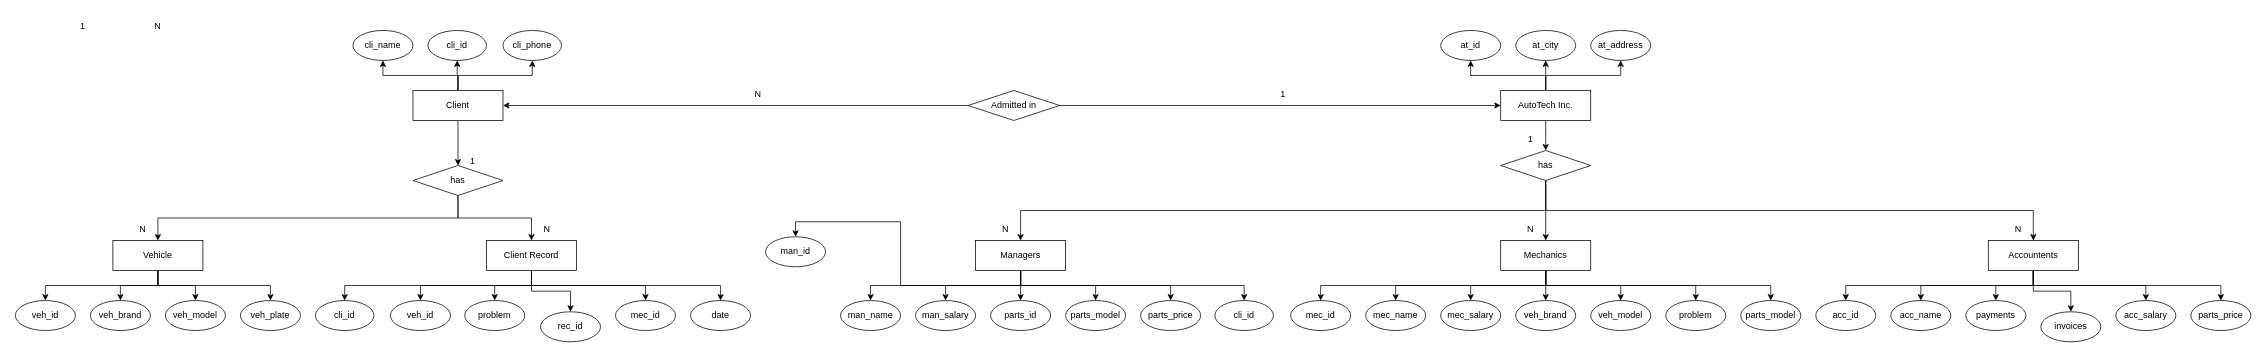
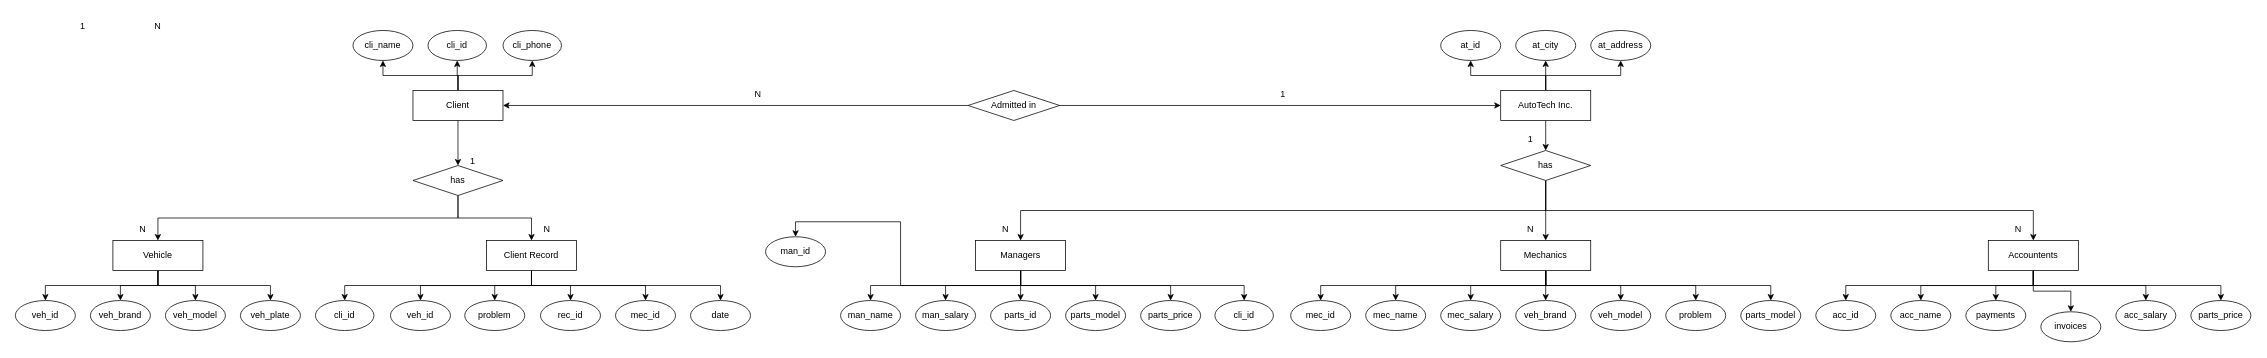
  <mxCell id="0" />
  <mxCell id="1" parent="0" />
  <mxCell id="2" style="edgeStyle=orthogonalEdgeStyle;rounded=0;orthogonalLoop=1;jettySize=auto;html=1;exitX=0;exitY=0.5;exitDx=0;exitDy=0;" edge="1" parent="1" source="4" target="9"><mxGeometry relative="1" as="geometry" /></mxCell>
  <mxCell id="3" style="edgeStyle=orthogonalEdgeStyle;rounded=0;orthogonalLoop=1;jettySize=auto;html=1;exitX=1;exitY=0.5;exitDx=0;exitDy=0;entryX=0;entryY=0.5;entryDx=0;entryDy=0;" edge="1" parent="1" source="4" target="14"><mxGeometry relative="1" as="geometry" /></mxCell>
  <mxCell id="4" value="Admitted in" style="rhombus;whiteSpace=wrap;html=1;" vertex="1" parent="1"><mxGeometry x="1290" y="120" width="122" height="40" as="geometry" /></mxCell>
  <mxCell id="5" style="edgeStyle=orthogonalEdgeStyle;rounded=0;orthogonalLoop=1;jettySize=auto;html=1;exitX=0.5;exitY=1;exitDx=0;exitDy=0;entryX=0.5;entryY=0;entryDx=0;entryDy=0;" edge="1" parent="1" source="9" target="20"><mxGeometry relative="1" as="geometry" /></mxCell>
  <mxCell id="6" style="edgeStyle=orthogonalEdgeStyle;rounded=0;orthogonalLoop=1;jettySize=auto;html=1;exitX=0.5;exitY=0;exitDx=0;exitDy=0;entryX=0.5;entryY=1;entryDx=0;entryDy=0;" edge="1" parent="1" source="9" target="16"><mxGeometry relative="1" as="geometry" /></mxCell>
  <mxCell id="7" style="edgeStyle=orthogonalEdgeStyle;rounded=0;orthogonalLoop=1;jettySize=auto;html=1;exitX=0.5;exitY=0;exitDx=0;exitDy=0;entryX=0.5;entryY=1;entryDx=0;entryDy=0;" edge="1" parent="1" source="9" target="15"><mxGeometry relative="1" as="geometry" /></mxCell>
  <mxCell id="8" style="edgeStyle=orthogonalEdgeStyle;rounded=0;orthogonalLoop=1;jettySize=auto;html=1;exitX=0.5;exitY=0;exitDx=0;exitDy=0;entryX=0.5;entryY=1;entryDx=0;entryDy=0;" edge="1" parent="1" source="9" target="75"><mxGeometry relative="1" as="geometry" /></mxCell>
  <mxCell id="9" value="Client" style="rounded=0;whiteSpace=wrap;html=1;" vertex="1" parent="1"><mxGeometry x="550" y="120" width="120" height="40" as="geometry" /></mxCell>
  <mxCell id="10" style="edgeStyle=orthogonalEdgeStyle;rounded=0;orthogonalLoop=1;jettySize=auto;html=1;exitX=0.5;exitY=0;exitDx=0;exitDy=0;entryX=0.5;entryY=1;entryDx=0;entryDy=0;" edge="1" parent="1" source="14" target="34"><mxGeometry relative="1" as="geometry" /></mxCell>
  <mxCell id="11" style="edgeStyle=orthogonalEdgeStyle;rounded=0;orthogonalLoop=1;jettySize=auto;html=1;exitX=0.5;exitY=0;exitDx=0;exitDy=0;entryX=0.5;entryY=1;entryDx=0;entryDy=0;" edge="1" parent="1" source="14" target="35"><mxGeometry relative="1" as="geometry" /></mxCell>
  <mxCell id="12" style="edgeStyle=orthogonalEdgeStyle;rounded=0;orthogonalLoop=1;jettySize=auto;html=1;exitX=0.5;exitY=0;exitDx=0;exitDy=0;entryX=0.5;entryY=1;entryDx=0;entryDy=0;" edge="1" parent="1" source="14" target="36"><mxGeometry relative="1" as="geometry" /></mxCell>
  <mxCell id="13" style="edgeStyle=orthogonalEdgeStyle;rounded=0;orthogonalLoop=1;jettySize=auto;html=1;exitX=0.5;exitY=1;exitDx=0;exitDy=0;entryX=0.5;entryY=0;entryDx=0;entryDy=0;" edge="1" parent="1" source="14" target="33"><mxGeometry relative="1" as="geometry" /></mxCell>
  <mxCell id="14" value="AutoTech Inc." style="rounded=0;whiteSpace=wrap;html=1;" vertex="1" parent="1"><mxGeometry x="2000" y="120" width="120" height="40" as="geometry" /></mxCell>
  <mxCell id="15" value="cli_name" style="ellipse;whiteSpace=wrap;html=1;" vertex="1" parent="1"><mxGeometry x="470" y="40" width="80" height="40" as="geometry" /></mxCell>
  <mxCell id="16" value="cli_id" style="ellipse;whiteSpace=wrap;html=1;" vertex="1" parent="1"><mxGeometry x="570" y="40" width="78" height="40" as="geometry" /></mxCell>
  <mxCell id="17" value="veh_id" style="ellipse;whiteSpace=wrap;html=1;" vertex="1" parent="1"><mxGeometry x="520" y="400" width="80" height="40" as="geometry" /></mxCell>
  <mxCell id="18" style="edgeStyle=orthogonalEdgeStyle;rounded=0;orthogonalLoop=1;jettySize=auto;html=1;exitX=0.5;exitY=1;exitDx=0;exitDy=0;entryX=0.5;entryY=0;entryDx=0;entryDy=0;" edge="1" parent="1" source="20" target="27"><mxGeometry relative="1" as="geometry" /></mxCell>
  <mxCell id="19" style="edgeStyle=orthogonalEdgeStyle;rounded=0;orthogonalLoop=1;jettySize=auto;html=1;exitX=0.5;exitY=1;exitDx=0;exitDy=0;entryX=0.5;entryY=0;entryDx=0;entryDy=0;" edge="1" parent="1" source="20" target="80"><mxGeometry relative="1" as="geometry" /></mxCell>
  <mxCell id="20" value="has" style="rhombus;whiteSpace=wrap;html=1;" vertex="1" parent="1"><mxGeometry x="550" y="220" width="120" height="40" as="geometry" /></mxCell>
  <mxCell id="21" style="edgeStyle=orthogonalEdgeStyle;rounded=0;orthogonalLoop=1;jettySize=auto;html=1;exitX=0.5;exitY=1;exitDx=0;exitDy=0;entryX=0.5;entryY=0;entryDx=0;entryDy=0;" edge="1" parent="1" source="27" target="17"><mxGeometry relative="1" as="geometry" /></mxCell>
  <mxCell id="22" style="edgeStyle=orthogonalEdgeStyle;rounded=0;orthogonalLoop=1;jettySize=auto;html=1;exitX=0.5;exitY=1;exitDx=0;exitDy=0;entryX=0.5;entryY=0;entryDx=0;entryDy=0;" edge="1" parent="1" source="27" target="28"><mxGeometry relative="1" as="geometry" /></mxCell>
  <mxCell id="23" style="edgeStyle=orthogonalEdgeStyle;rounded=0;orthogonalLoop=1;jettySize=auto;html=1;exitX=0.5;exitY=1;exitDx=0;exitDy=0;entryX=0.5;entryY=0;entryDx=0;entryDy=0;" edge="1" parent="1" source="27" target="29"><mxGeometry relative="1" as="geometry" /></mxCell>
  <mxCell id="24" style="edgeStyle=orthogonalEdgeStyle;rounded=0;orthogonalLoop=1;jettySize=auto;html=1;exitX=0.5;exitY=1;exitDx=0;exitDy=0;entryX=0.5;entryY=0;entryDx=0;entryDy=0;" edge="1" parent="1" source="27" target="71"><mxGeometry relative="1" as="geometry" /></mxCell>
  <mxCell id="25" style="edgeStyle=orthogonalEdgeStyle;rounded=0;orthogonalLoop=1;jettySize=auto;html=1;exitX=0.5;exitY=1;exitDx=0;exitDy=0;entryX=0.5;entryY=0;entryDx=0;entryDy=0;" edge="1" parent="1" source="27" target="85"><mxGeometry relative="1" as="geometry" /></mxCell>
  <mxCell id="26" style="edgeStyle=orthogonalEdgeStyle;rounded=0;orthogonalLoop=1;jettySize=auto;html=1;exitX=0.5;exitY=1;exitDx=0;exitDy=0;" edge="1" parent="1" source="27" target="86"><mxGeometry relative="1" as="geometry" /></mxCell>
  <mxCell id="27" value="C&lt;span style=&quot;background-color: transparent; color: light-dark(rgb(0, 0, 0), rgb(255, 255, 255));&quot;&gt;lient Record&lt;/span&gt;" style="rounded=0;whiteSpace=wrap;html=1;" vertex="1" parent="1"><mxGeometry x="648" y="320" width="120" height="40" as="geometry" /></mxCell>
  <mxCell id="28" value="problem" style="ellipse;whiteSpace=wrap;html=1;" vertex="1" parent="1"><mxGeometry x="619" y="400" width="80" height="40" as="geometry" /></mxCell>
- <mxCell id="29" value="rec_id" style="ellipse;whiteSpace=wrap;html=1;" vertex="1" parent="1"><mxGeometry x="720" y="415" width="80" height="40" as="geometry" /></mxCell>
+ <mxCell id="29" value="rec_id" style="ellipse;whiteSpace=wrap;html=1;" vertex="1" parent="1"><mxGeometry x="720" y="400" width="80" height="40" as="geometry" /></mxCell>
  <mxCell id="30" style="edgeStyle=orthogonalEdgeStyle;rounded=0;orthogonalLoop=1;jettySize=auto;html=1;exitX=0.5;exitY=1;exitDx=0;exitDy=0;entryX=0.5;entryY=0;entryDx=0;entryDy=0;" edge="1" parent="1" source="33" target="52"><mxGeometry relative="1" as="geometry" /></mxCell>
  <mxCell id="31" style="edgeStyle=orthogonalEdgeStyle;rounded=0;orthogonalLoop=1;jettySize=auto;html=1;exitX=0.5;exitY=1;exitDx=0;exitDy=0;entryX=0.5;entryY=0;entryDx=0;entryDy=0;" edge="1" parent="1" source="33" target="44"><mxGeometry relative="1" as="geometry" /></mxCell>
  <mxCell id="32" style="edgeStyle=orthogonalEdgeStyle;rounded=0;orthogonalLoop=1;jettySize=auto;html=1;exitX=0.5;exitY=1;exitDx=0;exitDy=0;entryX=0.5;entryY=0;entryDx=0;entryDy=0;" edge="1" parent="1" source="33" target="59"><mxGeometry relative="1" as="geometry" /></mxCell>
  <mxCell id="33" value="has" style="rhombus;whiteSpace=wrap;html=1;" vertex="1" parent="1"><mxGeometry x="2000" y="200" width="120" height="40" as="geometry" /></mxCell>
  <mxCell id="34" value="at_id" style="ellipse;whiteSpace=wrap;html=1;" vertex="1" parent="1"><mxGeometry x="1920" y="40" width="80" height="40" as="geometry" /></mxCell>
  <mxCell id="35" value="at_city" style="ellipse;whiteSpace=wrap;html=1;" vertex="1" parent="1"><mxGeometry x="2020" y="40" width="80" height="40" as="geometry" /></mxCell>
  <mxCell id="36" value="at_address" style="ellipse;whiteSpace=wrap;html=1;" vertex="1" parent="1"><mxGeometry x="2120" y="40" width="80" height="40" as="geometry" /></mxCell>
  <mxCell id="37" style="edgeStyle=orthogonalEdgeStyle;rounded=0;orthogonalLoop=1;jettySize=auto;html=1;exitX=0.5;exitY=1;exitDx=0;exitDy=0;entryX=0.5;entryY=0;entryDx=0;entryDy=0;" edge="1" parent="1" source="44" target="69"><mxGeometry relative="1" as="geometry" /></mxCell>
  <mxCell id="38" style="edgeStyle=orthogonalEdgeStyle;rounded=0;orthogonalLoop=1;jettySize=auto;html=1;exitX=0.5;exitY=1;exitDx=0;exitDy=0;entryX=0.5;entryY=0;entryDx=0;entryDy=0;" edge="1" parent="1" source="44" target="68"><mxGeometry relative="1" as="geometry" /></mxCell>
  <mxCell id="39" style="edgeStyle=orthogonalEdgeStyle;rounded=0;orthogonalLoop=1;jettySize=auto;html=1;exitX=0.5;exitY=1;exitDx=0;exitDy=0;entryX=0.5;entryY=0;entryDx=0;entryDy=0;" edge="1" parent="1" source="44" target="65"><mxGeometry relative="1" as="geometry" /></mxCell>
  <mxCell id="40" style="edgeStyle=orthogonalEdgeStyle;rounded=0;orthogonalLoop=1;jettySize=auto;html=1;exitX=0.5;exitY=1;exitDx=0;exitDy=0;entryX=0.5;entryY=0;entryDx=0;entryDy=0;" edge="1" parent="1" source="44" target="60"><mxGeometry relative="1" as="geometry" /></mxCell>
  <mxCell id="41" style="edgeStyle=orthogonalEdgeStyle;rounded=0;orthogonalLoop=1;jettySize=auto;html=1;exitX=0.5;exitY=1;exitDx=0;exitDy=0;entryX=0.5;entryY=0;entryDx=0;entryDy=0;" edge="1" parent="1" source="44" target="89"><mxGeometry relative="1" as="geometry" /></mxCell>
  <mxCell id="42" style="edgeStyle=orthogonalEdgeStyle;rounded=0;orthogonalLoop=1;jettySize=auto;html=1;exitX=0.5;exitY=1;exitDx=0;exitDy=0;entryX=0.5;entryY=0;entryDx=0;entryDy=0;" edge="1" parent="1" source="44" target="90"><mxGeometry relative="1" as="geometry" /></mxCell>
  <mxCell id="43" style="edgeStyle=orthogonalEdgeStyle;rounded=0;orthogonalLoop=1;jettySize=auto;html=1;exitX=0.5;exitY=1;exitDx=0;exitDy=0;entryX=0.5;entryY=0;entryDx=0;entryDy=0;" edge="1" parent="1" source="44" target="72"><mxGeometry relative="1" as="geometry" /></mxCell>
  <mxCell id="44" value="Managers" style="rounded=0;whiteSpace=wrap;html=1;" vertex="1" parent="1"><mxGeometry x="1300" y="320" width="120" height="40" as="geometry" /></mxCell>
  <mxCell id="45" style="edgeStyle=orthogonalEdgeStyle;rounded=0;orthogonalLoop=1;jettySize=auto;html=1;exitX=0.5;exitY=1;exitDx=0;exitDy=0;entryX=0.5;entryY=0;entryDx=0;entryDy=0;" edge="1" parent="1" source="52" target="66"><mxGeometry relative="1" as="geometry" /></mxCell>
  <mxCell id="46" style="edgeStyle=orthogonalEdgeStyle;rounded=0;orthogonalLoop=1;jettySize=auto;html=1;exitX=0.5;exitY=1;exitDx=0;exitDy=0;entryX=0.5;entryY=0;entryDx=0;entryDy=0;" edge="1" parent="1" source="52" target="62"><mxGeometry relative="1" as="geometry" /></mxCell>
  <mxCell id="47" style="edgeStyle=orthogonalEdgeStyle;rounded=0;orthogonalLoop=1;jettySize=auto;html=1;exitX=0.5;exitY=1;exitDx=0;exitDy=0;entryX=0.5;entryY=0;entryDx=0;entryDy=0;" edge="1" parent="1" source="52" target="63"><mxGeometry relative="1" as="geometry" /></mxCell>
  <mxCell id="48" style="edgeStyle=orthogonalEdgeStyle;rounded=0;orthogonalLoop=1;jettySize=auto;html=1;exitX=0.5;exitY=1;exitDx=0;exitDy=0;entryX=0.5;entryY=0;entryDx=0;entryDy=0;" edge="1" parent="1" source="52" target="73"><mxGeometry relative="1" as="geometry" /></mxCell>
  <mxCell id="49" style="edgeStyle=orthogonalEdgeStyle;rounded=0;orthogonalLoop=1;jettySize=auto;html=1;exitX=0.5;exitY=1;exitDx=0;exitDy=0;entryX=0.5;entryY=0;entryDx=0;entryDy=0;" edge="1" parent="1" source="52" target="74"><mxGeometry relative="1" as="geometry" /></mxCell>
  <mxCell id="50" style="edgeStyle=orthogonalEdgeStyle;rounded=0;orthogonalLoop=1;jettySize=auto;html=1;exitX=0.5;exitY=1;exitDx=0;exitDy=0;entryX=0.5;entryY=0;entryDx=0;entryDy=0;" edge="1" parent="1" source="52" target="88"><mxGeometry relative="1" as="geometry" /></mxCell>
  <mxCell id="51" style="edgeStyle=orthogonalEdgeStyle;rounded=0;orthogonalLoop=1;jettySize=auto;html=1;exitX=0.5;exitY=1;exitDx=0;exitDy=0;entryX=0.5;entryY=0;entryDx=0;entryDy=0;" edge="1" parent="1" source="52" target="92"><mxGeometry relative="1" as="geometry" /></mxCell>
  <mxCell id="52" value="Mechanics" style="rounded=0;whiteSpace=wrap;html=1;" vertex="1" parent="1"><mxGeometry x="2000" y="320" width="120" height="40" as="geometry" /></mxCell>
  <mxCell id="53" style="edgeStyle=orthogonalEdgeStyle;rounded=0;orthogonalLoop=1;jettySize=auto;html=1;exitX=0.5;exitY=1;exitDx=0;exitDy=0;entryX=0.5;entryY=0;entryDx=0;entryDy=0;" edge="1" parent="1" source="59" target="67"><mxGeometry relative="1" as="geometry" /></mxCell>
  <mxCell id="54" style="edgeStyle=orthogonalEdgeStyle;rounded=0;orthogonalLoop=1;jettySize=auto;html=1;exitX=0.5;exitY=1;exitDx=0;exitDy=0;entryX=0.5;entryY=0;entryDx=0;entryDy=0;" edge="1" parent="1" source="59" target="61"><mxGeometry relative="1" as="geometry" /></mxCell>
  <mxCell id="55" style="edgeStyle=orthogonalEdgeStyle;rounded=0;orthogonalLoop=1;jettySize=auto;html=1;exitX=0.5;exitY=1;exitDx=0;exitDy=0;entryX=0.5;entryY=0;entryDx=0;entryDy=0;" edge="1" parent="1" source="59" target="91"><mxGeometry relative="1" as="geometry" /></mxCell>
  <mxCell id="56" style="edgeStyle=orthogonalEdgeStyle;rounded=0;orthogonalLoop=1;jettySize=auto;html=1;exitX=0.5;exitY=1;exitDx=0;exitDy=0;entryX=0.5;entryY=0;entryDx=0;entryDy=0;" edge="1" parent="1" source="59" target="64"><mxGeometry relative="1" as="geometry" /></mxCell>
  <mxCell id="57" style="edgeStyle=orthogonalEdgeStyle;rounded=0;orthogonalLoop=1;jettySize=auto;html=1;exitX=0.5;exitY=1;exitDx=0;exitDy=0;entryX=0.5;entryY=0;entryDx=0;entryDy=0;" edge="1" parent="1" source="59" target="87"><mxGeometry relative="1" as="geometry" /></mxCell>
  <mxCell id="58" style="edgeStyle=orthogonalEdgeStyle;rounded=0;orthogonalLoop=1;jettySize=auto;html=1;exitX=0.5;exitY=1;exitDx=0;exitDy=0;entryX=0.5;entryY=0;entryDx=0;entryDy=0;" edge="1" parent="1" source="59" target="70"><mxGeometry relative="1" as="geometry" /></mxCell>
  <mxCell id="59" value="Accountents" style="rounded=0;whiteSpace=wrap;html=1;" vertex="1" parent="1"><mxGeometry x="2650" y="320" width="120" height="40" as="geometry" /></mxCell>
  <mxCell id="60" value="parts_id" style="ellipse;whiteSpace=wrap;html=1;" vertex="1" parent="1"><mxGeometry x="1320" y="400" width="80" height="40" as="geometry" /></mxCell>
  <mxCell id="61" value="payments" style="ellipse;whiteSpace=wrap;html=1;" vertex="1" parent="1"><mxGeometry x="2620" y="400" width="80" height="40" as="geometry" /></mxCell>
  <mxCell id="62" value="mec_name" style="ellipse;whiteSpace=wrap;html=1;" vertex="1" parent="1"><mxGeometry x="1820" y="400" width="80" height="40" as="geometry" /></mxCell>
  <mxCell id="63" value="mec_salary" style="ellipse;whiteSpace=wrap;html=1;" vertex="1" parent="1"><mxGeometry x="1920" y="400" width="80" height="40" as="geometry" /></mxCell>
  <mxCell id="64" value="invoices" style="ellipse;whiteSpace=wrap;html=1;" vertex="1" parent="1"><mxGeometry x="2720" y="415" width="80" height="40" as="geometry" /></mxCell>
  <mxCell id="65" value="man_salary" style="ellipse;whiteSpace=wrap;html=1;" vertex="1" parent="1"><mxGeometry x="1220" y="400" width="80" height="40" as="geometry" /></mxCell>
  <mxCell id="66" value="mec_id" style="ellipse;whiteSpace=wrap;html=1;" vertex="1" parent="1"><mxGeometry x="1720" y="400" width="80" height="40" as="geometry" /></mxCell>
  <mxCell id="67" value="acc_name" style="ellipse;whiteSpace=wrap;html=1;" vertex="1" parent="1"><mxGeometry x="2520" y="400" width="80" height="40" as="geometry" /></mxCell>
  <mxCell id="68" value="man_name" style="ellipse;whiteSpace=wrap;html=1;" vertex="1" parent="1"><mxGeometry x="1120" y="400" width="80" height="40" as="geometry" /></mxCell>
  <mxCell id="69" value="man_id" style="ellipse;whiteSpace=wrap;html=1;" vertex="1" parent="1"><mxGeometry x="1020" y="315" width="80" height="40" as="geometry" /></mxCell>
  <mxCell id="70" value="acc_id" style="ellipse;whiteSpace=wrap;html=1;" vertex="1" parent="1"><mxGeometry x="2420" y="400" width="80" height="40" as="geometry" /></mxCell>
  <mxCell id="71" value="cli_id" style="ellipse;whiteSpace=wrap;html=1;" vertex="1" parent="1"><mxGeometry x="420" y="400" width="78" height="40" as="geometry" /></mxCell>
  <mxCell id="72" value="cli_id" style="ellipse;whiteSpace=wrap;html=1;" vertex="1" parent="1"><mxGeometry x="1619" y="400" width="78" height="40" as="geometry" /></mxCell>
  <mxCell id="73" value="veh_brand" style="ellipse;whiteSpace=wrap;html=1;" vertex="1" parent="1"><mxGeometry x="2020" y="400" width="80" height="40" as="geometry" /></mxCell>
  <mxCell id="74" value="problem" style="ellipse;whiteSpace=wrap;html=1;" vertex="1" parent="1"><mxGeometry x="2220" y="400" width="80" height="40" as="geometry" /></mxCell>
  <mxCell id="75" value="cli_phone" style="ellipse;whiteSpace=wrap;html=1;" vertex="1" parent="1"><mxGeometry x="670" y="40" width="78" height="40" as="geometry" /></mxCell>
  <mxCell id="76" style="edgeStyle=orthogonalEdgeStyle;rounded=0;orthogonalLoop=1;jettySize=auto;html=1;exitX=0.5;exitY=1;exitDx=0;exitDy=0;entryX=0.5;entryY=0;entryDx=0;entryDy=0;" edge="1" parent="1" source="80" target="81"><mxGeometry relative="1" as="geometry" /></mxCell>
  <mxCell id="77" style="edgeStyle=orthogonalEdgeStyle;rounded=0;orthogonalLoop=1;jettySize=auto;html=1;exitX=0.5;exitY=1;exitDx=0;exitDy=0;entryX=0.5;entryY=0;entryDx=0;entryDy=0;" edge="1" parent="1" source="80" target="82"><mxGeometry relative="1" as="geometry" /></mxCell>
  <mxCell id="78" style="edgeStyle=orthogonalEdgeStyle;rounded=0;orthogonalLoop=1;jettySize=auto;html=1;exitX=0.5;exitY=1;exitDx=0;exitDy=0;entryX=0.5;entryY=0;entryDx=0;entryDy=0;" edge="1" parent="1" source="80" target="83"><mxGeometry relative="1" as="geometry" /></mxCell>
  <mxCell id="79" style="edgeStyle=orthogonalEdgeStyle;rounded=0;orthogonalLoop=1;jettySize=auto;html=1;exitX=0.5;exitY=1;exitDx=0;exitDy=0;entryX=0.5;entryY=0;entryDx=0;entryDy=0;" edge="1" parent="1" source="80" target="84"><mxGeometry relative="1" as="geometry" /></mxCell>
  <mxCell id="80" value="&lt;div&gt;&lt;span style=&quot;background-color: transparent; color: light-dark(rgb(0, 0, 0), rgb(255, 255, 255));&quot;&gt;Vehicle&lt;/span&gt;&lt;/div&gt;" style="rounded=0;whiteSpace=wrap;html=1;" vertex="1" parent="1"><mxGeometry x="150" y="320" width="120" height="40" as="geometry" /></mxCell>
  <mxCell id="81" value="veh_id" style="ellipse;whiteSpace=wrap;html=1;" vertex="1" parent="1"><mxGeometry x="20" y="400" width="80" height="40" as="geometry" /></mxCell>
  <mxCell id="82" value="veh_brand" style="ellipse;whiteSpace=wrap;html=1;" vertex="1" parent="1"><mxGeometry x="120" y="400" width="80" height="40" as="geometry" /></mxCell>
  <mxCell id="83" value="veh_model" style="ellipse;whiteSpace=wrap;html=1;" vertex="1" parent="1"><mxGeometry x="220" y="400" width="80" height="40" as="geometry" /></mxCell>
  <mxCell id="84" value="veh_plate" style="ellipse;whiteSpace=wrap;html=1;" vertex="1" parent="1"><mxGeometry x="320" y="400" width="80" height="40" as="geometry" /></mxCell>
  <mxCell id="85" value="mec_id" style="ellipse;whiteSpace=wrap;html=1;" vertex="1" parent="1"><mxGeometry x="820" y="400" width="80" height="40" as="geometry" /></mxCell>
  <mxCell id="86" value="date" style="ellipse;whiteSpace=wrap;html=1;" vertex="1" parent="1"><mxGeometry x="920" y="400" width="80" height="40" as="geometry" /></mxCell>
  <mxCell id="87" value="acc_salary" style="ellipse;whiteSpace=wrap;html=1;" vertex="1" parent="1"><mxGeometry x="2820" y="400" width="80" height="40" as="geometry" /></mxCell>
  <mxCell id="88" value="parts_model" style="ellipse;whiteSpace=wrap;html=1;" vertex="1" parent="1"><mxGeometry x="2320" y="400" width="80" height="40" as="geometry" /></mxCell>
  <mxCell id="89" value="parts_model" style="ellipse;whiteSpace=wrap;html=1;" vertex="1" parent="1"><mxGeometry x="1420" y="400" width="80" height="40" as="geometry" /></mxCell>
  <mxCell id="90" value="parts_price" style="ellipse;whiteSpace=wrap;html=1;" vertex="1" parent="1"><mxGeometry x="1520" y="400" width="80" height="40" as="geometry" /></mxCell>
  <mxCell id="91" value="parts_price" style="ellipse;whiteSpace=wrap;html=1;" vertex="1" parent="1"><mxGeometry x="2920" y="400" width="80" height="40" as="geometry" /></mxCell>
  <mxCell id="92" value="veh_model" style="ellipse;whiteSpace=wrap;html=1;" vertex="1" parent="1"><mxGeometry x="2120" y="400" width="80" height="40" as="geometry" /></mxCell>
  <mxCell id="93" value="1" style="text;html=1;align=center;verticalAlign=middle;whiteSpace=wrap;rounded=0;" vertex="1" parent="1"><mxGeometry x="600" y="200" width="60" height="30" as="geometry" /></mxCell>
  <mxCell id="94" value="N" style="text;html=1;align=center;verticalAlign=middle;whiteSpace=wrap;rounded=0;" vertex="1" parent="1"><mxGeometry x="180" y="20" width="60" height="30" as="geometry" /></mxCell>
  <mxCell id="95" value="N" style="text;html=1;align=center;verticalAlign=middle;whiteSpace=wrap;rounded=0;" vertex="1" parent="1"><mxGeometry x="980" y="110" width="60" height="30" as="geometry" /></mxCell>
  <mxCell id="96" value="1" style="text;html=1;align=center;verticalAlign=middle;whiteSpace=wrap;rounded=0;" vertex="1" parent="1"><mxGeometry x="80" y="20" width="60" height="30" as="geometry" /></mxCell>
  <mxCell id="97" value="N" style="text;html=1;align=center;verticalAlign=middle;whiteSpace=wrap;rounded=0;" vertex="1" parent="1"><mxGeometry x="160" y="290" width="60" height="30" as="geometry" /></mxCell>
  <mxCell id="98" value="N" style="text;html=1;align=center;verticalAlign=middle;whiteSpace=wrap;rounded=0;" vertex="1" parent="1"><mxGeometry x="699" y="290" width="60" height="30" as="geometry" /></mxCell>
  <mxCell id="99" value="1" style="text;html=1;align=center;verticalAlign=middle;whiteSpace=wrap;rounded=0;" vertex="1" parent="1"><mxGeometry x="1680" y="110" width="60" height="30" as="geometry" /></mxCell>
  <mxCell id="100" value="1" style="text;html=1;align=center;verticalAlign=middle;whiteSpace=wrap;rounded=0;" vertex="1" parent="1"><mxGeometry x="2010" y="170" width="60" height="30" as="geometry" /></mxCell>
  <mxCell id="101" value="N" style="text;html=1;align=center;verticalAlign=middle;whiteSpace=wrap;rounded=0;" vertex="1" parent="1"><mxGeometry x="2010" y="290" width="60" height="30" as="geometry" /></mxCell>
  <mxCell id="102" value="N" style="text;html=1;align=center;verticalAlign=middle;whiteSpace=wrap;rounded=0;" vertex="1" parent="1"><mxGeometry x="1310" y="290" width="60" height="30" as="geometry" /></mxCell>
  <mxCell id="103" value="N" style="text;html=1;align=center;verticalAlign=middle;whiteSpace=wrap;rounded=0;" vertex="1" parent="1"><mxGeometry x="2660" y="290" width="60" height="30" as="geometry" /></mxCell>
